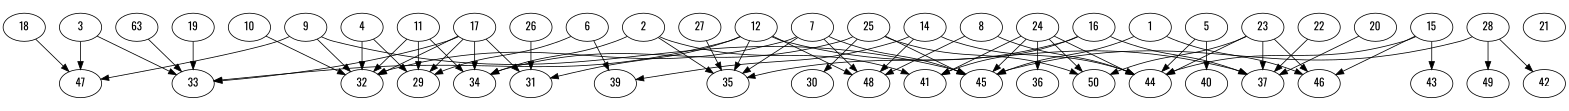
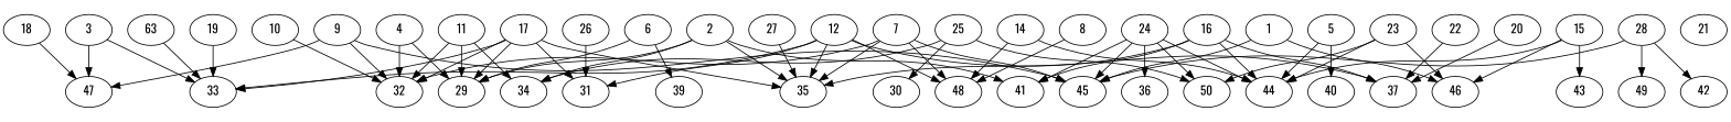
  digraph {
    fontname=Oswald
    node [alpha=0.18 fontname=Oswald]
    edge [fontname=Oswald]
    1 [alpha=0.04]
    45 [alpha=0.10]
    46 [alpha=0.10]
    29 [alpha=0.20]
    2
    34 [alpha=0.08]
    35 [alpha=0.11]
    41 [alpha=0.06]
    3 [alpha=0.07]
    33 [alpha=0.00]
    47 [alpha=0.17]
    4 [alpha=0.12]
    32
    5 [alpha=0.14]
    40 [alpha=0.06]
    44
    6 [alpha=0.16]
    39 [alpha=0.17]
    7 [alpha=0.05]
    48 [alpha=0.01]
    8 [alpha=0.11]
    9 [alpha=0.10]
    10 [alpha=0.01]
    11 [alpha=0.14]
    12 [alpha=0.03]
    31 [alpha=0.17]
    37 [alpha=0.06]
    n28 [alpha=0.11 label=63]
    14 [alpha=0.03]
    15
    43 [alpha=0.01]
    16 [alpha=0.08]
    17
    18 [alpha=0.03]
    19 [alpha=0.00]
    20 [alpha=0.14]
    21 [alpha=0.12]
    22 [alpha=0.15]
    23 [alpha=0.02]
    50 [alpha=0.16]
    24 [alpha=0.08]
    36 [alpha=0.03]
    25 [alpha=0.02]
    30 [alpha=0.07]
    26 [alpha=0.08]
    27 [alpha=0.19]
    28 [alpha=0.19]
    42 [alpha=0.05]
    49 [alpha=0.16]
    1 -> 45
    1 -> 46
+   2 -> 29
    2 -> 34
    2 -> 35
    2 -> 41
    3 -> 33
    3 -> 47
    4 -> 29
    4 -> 32
    5 -> 40
    5 -> 44
    6 -> 29
    6 -> 39
    7 -> 45
    7 -> 35
    7 -> 32
    7 -> 48
-   8 -> 44
+   16 -> 44
    8 -> 48
    9 -> 45
    9 -> 47
    9 -> 32
    10 -> 32
    11 -> 29
    11 -> 34
    11 -> 32
    12 -> 35
    12 -> 33
    12 -> 48
    12 -> 31
    12 -> 37
    n28 -> 33
    14 -> 44
-   14 -> 39
    14 -> 48
    15 -> 46
    15 -> 44
    15 -> 43
    16 -> 35
    16 -> 41
    16 -> 37
    17 -> 29
-   17 -> 34
+   17 -> 35
    17 -> 33
    17 -> 32
    17 -> 31
    18 -> 47
    19 -> 33
    20 -> 37
    22 -> 37
    23 -> 46
    23 -> 44
-   23 -> 37
    23 -> 50
    24 -> 45
    24 -> 41
    24 -> 44
    24 -> 50
    24 -> 36
-   25 -> 45
    25 -> 34
    25 -> 50
    25 -> 30
    26 -> 31
    27 -> 35
    28 -> 45
    28 -> 42
    28 -> 49
  }
